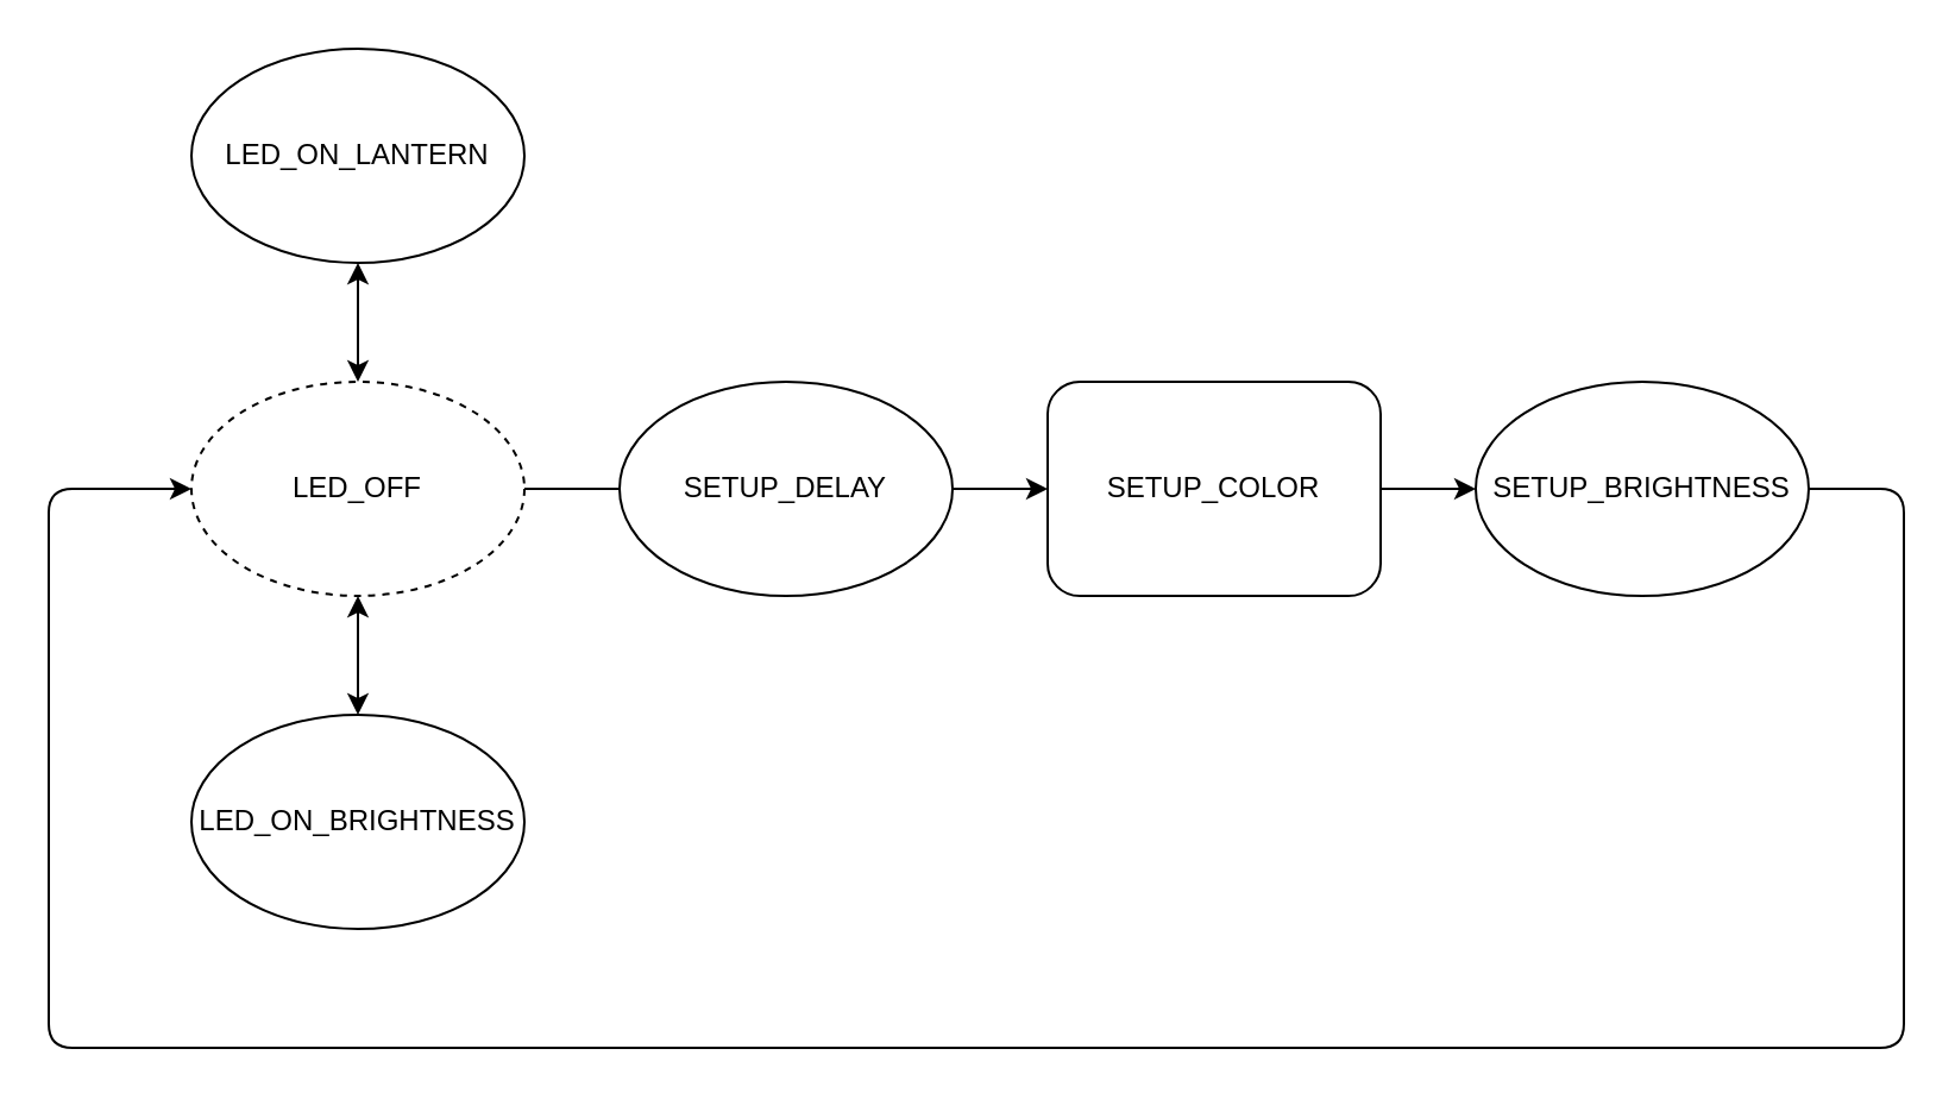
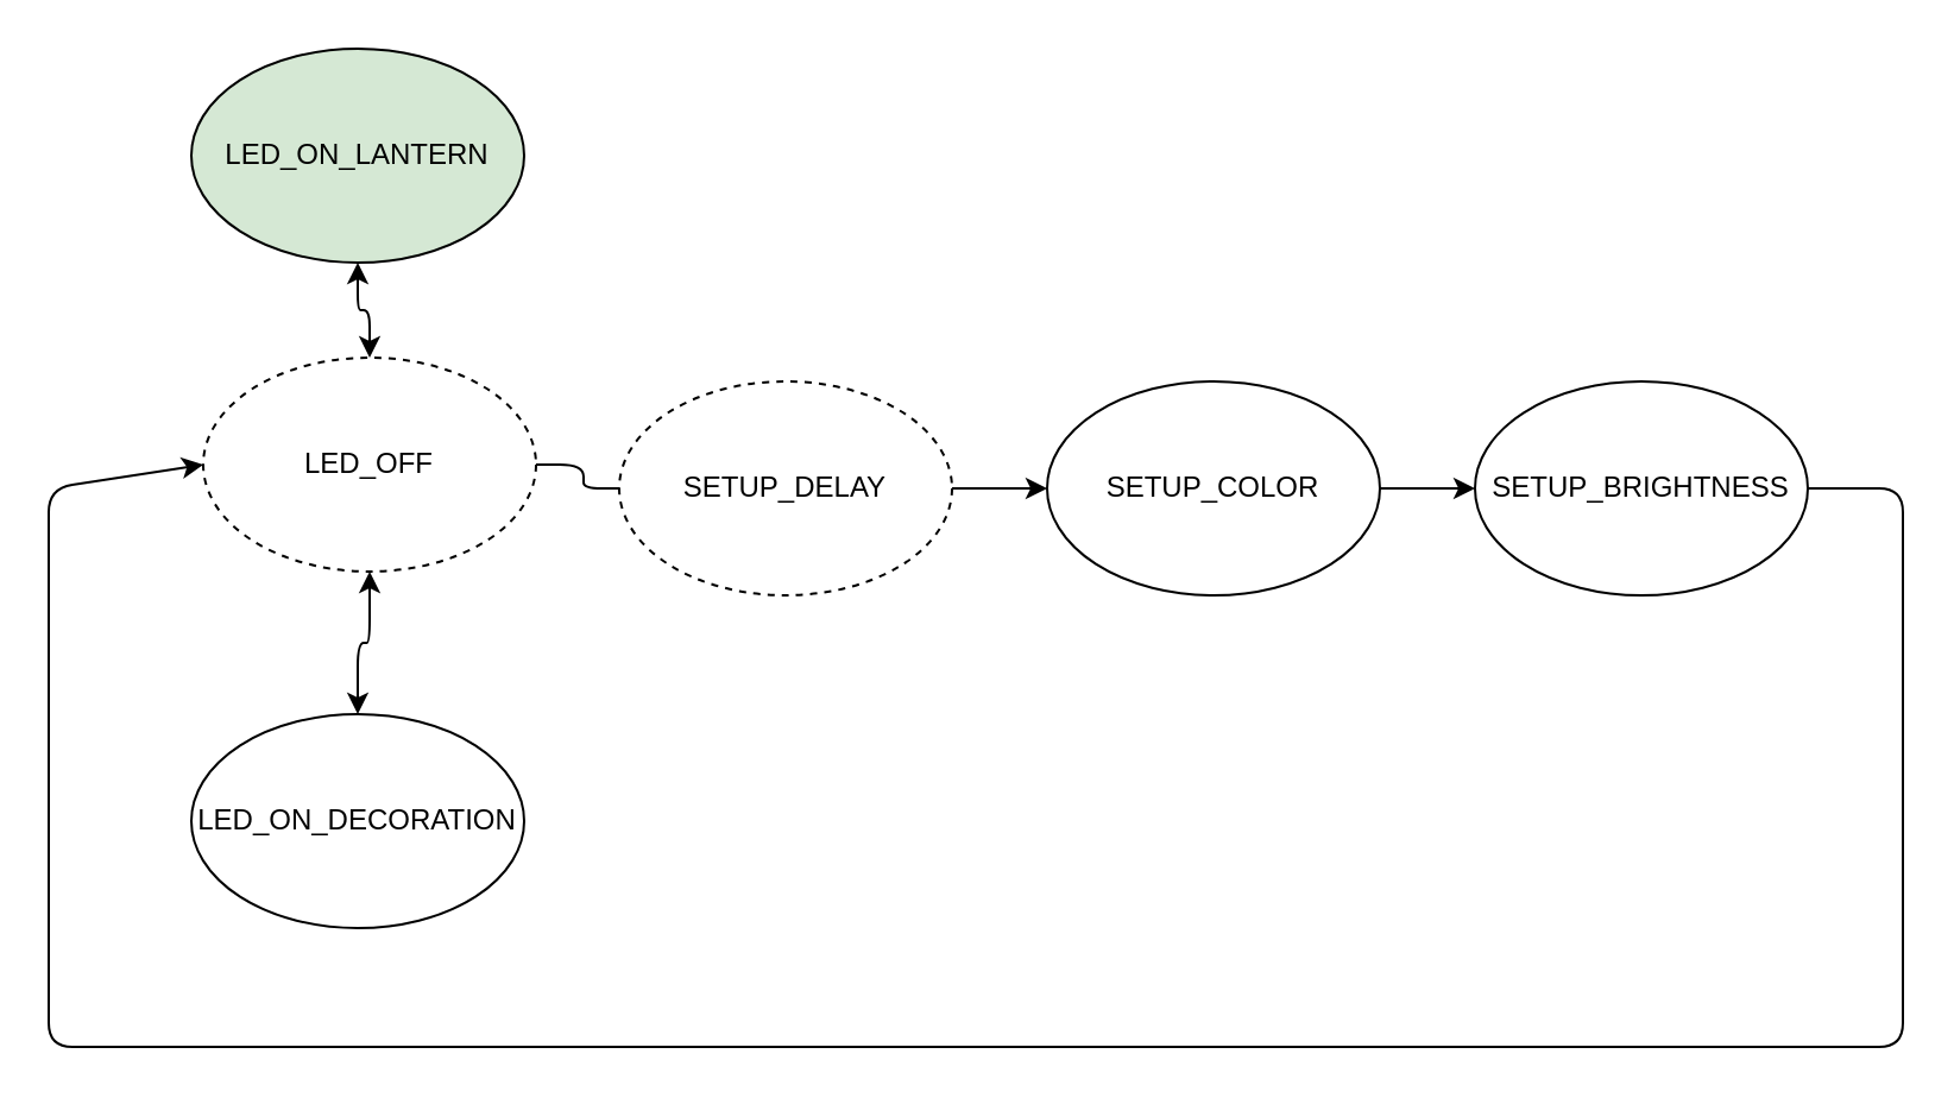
  <mxCell id="0" />
  <mxCell id="1" parent="0" />
  <mxCell id="2" value="" style="edgeStyle=orthogonalEdgeStyle;rounded=1;orthogonalLoop=1;jettySize=auto;html=1;startArrow=classic;startFill=1;strokeColor=#000000;" parent="1" source="3" target="7" edge="1"><mxGeometry relative="1" as="geometry" /></mxCell>
- <mxCell id="3" value="LED_ON_BRIGHTNESS" style="ellipse;whiteSpace=wrap;html=1;" parent="1" vertex="1"><mxGeometry x="80" y="300" width="140" height="90" as="geometry" /></mxCell>
- <mxCell id="4" value="LED_ON_LANTERN" style="ellipse;whiteSpace=wrap;html=1;" parent="1" vertex="1"><mxGeometry x="80" y="20" width="140" height="90" as="geometry" /></mxCell>
+ <mxCell id="3" value="LED_ON_DECORATION" style="ellipse;whiteSpace=wrap;html=1;" parent="1" vertex="1"><mxGeometry x="80" y="300" width="140" height="90" as="geometry" /></mxCell>
+ <mxCell id="4" value="LED_ON_LANTERN" style="ellipse;whiteSpace=wrap;html=1;fillColor=#d5e8d4;" parent="1" vertex="1"><mxGeometry x="80" y="20" width="140" height="90" as="geometry" /></mxCell>
  <mxCell id="5" value="" style="edgeStyle=orthogonalEdgeStyle;rounded=1;orthogonalLoop=1;jettySize=auto;html=1;startArrow=none;startFill=0;endArrow=none;" parent="1" source="7" target="9" edge="1"><mxGeometry relative="1" as="geometry" /></mxCell>
  <mxCell id="6" value="" style="edgeStyle=orthogonalEdgeStyle;rounded=1;orthogonalLoop=1;jettySize=auto;html=1;startArrow=classic;startFill=1;strokeColor=#000000;" parent="1" source="7" target="4" edge="1"><mxGeometry relative="1" as="geometry" /></mxCell>
- <mxCell id="7" value="LED_OFF" style="ellipse;whiteSpace=wrap;html=1;perimeterSpacing=0;dashed=1;" parent="1" vertex="1"><mxGeometry x="80" y="160" width="140" height="90" as="geometry" /></mxCell>
+ <mxCell id="7" value="LED_OFF" style="ellipse;whiteSpace=wrap;html=1;perimeterSpacing=0;dashed=1;" parent="1" vertex="1"><mxGeometry x="85" y="150" width="140" height="90" as="geometry" /></mxCell>
  <mxCell id="8" value="" style="edgeStyle=orthogonalEdgeStyle;rounded=1;orthogonalLoop=1;jettySize=auto;html=1;startArrow=none;startFill=0;" parent="1" source="9" target="11" edge="1"><mxGeometry relative="1" as="geometry" /></mxCell>
- <mxCell id="9" value="SETUP_DELAY" style="ellipse;whiteSpace=wrap;html=1;" parent="1" vertex="1"><mxGeometry x="260" y="160" width="140" height="90" as="geometry" /></mxCell>
+ <mxCell id="9" value="SETUP_DELAY" style="ellipse;whiteSpace=wrap;html=1;dashed=1;" parent="1" vertex="1"><mxGeometry x="260" y="160" width="140" height="90" as="geometry" /></mxCell>
  <mxCell id="10" value="" style="edgeStyle=orthogonalEdgeStyle;rounded=1;orthogonalLoop=1;jettySize=auto;html=1;startArrow=none;startFill=0;" parent="1" source="11" target="12" edge="1"><mxGeometry relative="1" as="geometry" /></mxCell>
- <mxCell id="11" value="SETUP_COLOR" style="whiteSpace=wrap;html=1;rounded=1;" parent="1" vertex="1"><mxGeometry x="440" y="160" width="140" height="90" as="geometry" /></mxCell>
+ <mxCell id="11" value="SETUP_COLOR" style="ellipse;whiteSpace=wrap;html=1;" parent="1" vertex="1"><mxGeometry x="440" y="160" width="140" height="90" as="geometry" /></mxCell>
  <mxCell id="12" value="SETUP_BRIGHTNESS" style="ellipse;whiteSpace=wrap;html=1;" parent="1" vertex="1"><mxGeometry x="620" y="160" width="140" height="90" as="geometry" /></mxCell>
  <mxCell id="13" value="" style="endArrow=classic;html=1;strokeColor=#000000;exitX=1;exitY=0.5;exitDx=0;exitDy=0;entryX=0;entryY=0.5;entryDx=0;entryDy=0;" parent="1" source="12" target="7" edge="1"><mxGeometry width="50" height="50" relative="1" as="geometry"><mxPoint x="610" y="180" as="sourcePoint" /><mxPoint x="0" y="440" as="targetPoint" /><Array as="points"><mxPoint x="800" y="205" /><mxPoint x="800" y="440" /><mxPoint x="680" y="440" /><mxPoint x="20" y="440" /><mxPoint x="20" y="205" /></Array></mxGeometry></mxCell>
